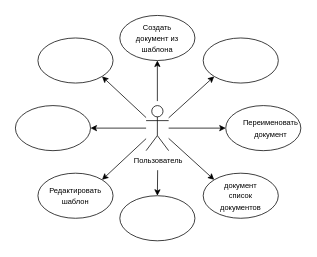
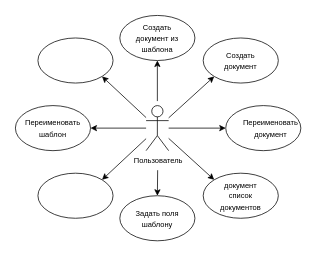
  <mxCell id="0" />
  <mxCell id="1" parent="0" />
  <mxCell id="2" value="" style="shape=umlActor;verticalLabelPosition=bottom;verticalAlign=top;html=1;outlineConnect=0;" parent="1" vertex="1"><mxGeometry x="194" y="140" width="30" height="60" as="geometry" /></mxCell>
  <mxCell id="3" value="" style="ellipse;whiteSpace=wrap;html=1;" parent="1" vertex="1"><mxGeometry x="50" y="230" width="100" height="60" as="geometry" /></mxCell>
- <mxCell id="4" value="&lt;font style=&quot;font-size: 10px;&quot;&gt;Редактировать шаблон&lt;br&gt;&lt;/font&gt;" style="text;html=1;align=center;verticalAlign=middle;whiteSpace=wrap;rounded=0;" parent="1" vertex="1"><mxGeometry x="70" y="245" width="60" height="30" as="geometry" /></mxCell>
  <mxCell id="5" value="" style="ellipse;whiteSpace=wrap;html=1;" parent="1" vertex="1"><mxGeometry x="159" y="260" width="100" height="60" as="geometry" /></mxCell>
+ <mxCell id="6" value="&lt;font style=&quot;font-size: 10px;&quot;&gt;Задать поля шаблону&lt;br&gt;&lt;/font&gt;" style="text;html=1;align=center;verticalAlign=middle;whiteSpace=wrap;rounded=0;" parent="1" vertex="1"><mxGeometry x="179" y="275" width="60" height="30" as="geometry" /></mxCell>
  <mxCell id="7" value="" style="endArrow=none;html=1;rounded=0;exitX=0.5;exitY=0;exitDx=0;exitDy=0;" parent="1" source="19" target="2" edge="1"><mxGeometry width="50" height="50" relative="1" as="geometry"><mxPoint x="170" y="240" as="sourcePoint" /><mxPoint x="220" y="190" as="targetPoint" /></mxGeometry></mxCell>
  <mxCell id="8" value="" style="ellipse;whiteSpace=wrap;html=1;" parent="1" vertex="1"><mxGeometry x="270" y="230" width="100" height="60" as="geometry" /></mxCell>
  <mxCell id="9" value="&lt;font style=&quot;font-size: 10px;&quot;&gt;документ список документов&lt;br&gt;&lt;/font&gt;" style="text;html=1;align=center;verticalAlign=middle;whiteSpace=wrap;rounded=0;" parent="1" vertex="1"><mxGeometry x="290" y="245" width="60" height="30" as="geometry" /></mxCell>
  <mxCell id="10" value="" style="ellipse;whiteSpace=wrap;html=1;" parent="1" vertex="1"><mxGeometry x="300" y="140" width="100" height="60" as="geometry" /></mxCell>
  <mxCell id="11" value="&lt;font style=&quot;font-size: 10px;&quot;&gt;Переименовать документ&lt;/font&gt;" style="text;html=1;align=center;verticalAlign=middle;whiteSpace=wrap;rounded=0;" parent="1" vertex="1"><mxGeometry x="330" y="155" width="60" height="30" as="geometry" /></mxCell>
  <mxCell id="12" value="" style="ellipse;whiteSpace=wrap;html=1;" parent="1" vertex="1"><mxGeometry x="270" y="50" width="100" height="60" as="geometry" /></mxCell>
+ <mxCell id="13" value="&lt;font style=&quot;font-size: 10px;&quot;&gt;Создать документ&lt;/font&gt;" style="text;html=1;align=center;verticalAlign=middle;whiteSpace=wrap;rounded=0;" parent="1" vertex="1"><mxGeometry x="290" y="65" width="60" height="30" as="geometry" /></mxCell>
  <mxCell id="14" value="" style="ellipse;whiteSpace=wrap;html=1;" parent="1" vertex="1"><mxGeometry x="50" y="50" width="100" height="60" as="geometry" /></mxCell>
  <mxCell id="15" value="" style="ellipse;whiteSpace=wrap;html=1;" parent="1" vertex="1"><mxGeometry x="159" y="20" width="100" height="60" as="geometry" /></mxCell>
  <mxCell id="16" value="&lt;font style=&quot;font-size: 10px;&quot;&gt;Создать документ из шаблона&lt;br&gt;&lt;/font&gt;" style="text;html=1;align=center;verticalAlign=middle;whiteSpace=wrap;rounded=0;" parent="1" vertex="1"><mxGeometry x="179" y="35" width="60" height="30" as="geometry" /></mxCell>
  <mxCell id="17" value="" style="ellipse;whiteSpace=wrap;html=1;" parent="1" vertex="1"><mxGeometry x="20" y="140" width="100" height="60" as="geometry" /></mxCell>
+ <mxCell id="18" value="&lt;font style=&quot;font-size: 10px;&quot;&gt;Переименовать шаблон&lt;/font&gt;" style="text;html=1;align=center;verticalAlign=middle;whiteSpace=wrap;rounded=0;" parent="1" vertex="1"><mxGeometry x="40" y="155" width="60" height="30" as="geometry" /></mxCell>
  <mxCell id="19" value="&lt;font style=&quot;font-size: 10px;&quot;&gt;Пользователь&lt;/font&gt;" style="text;html=1;align=center;verticalAlign=middle;resizable=0;points=[];autosize=1;strokeColor=none;fillColor=none;" parent="1" vertex="1"><mxGeometry x="168" y="200" width="83" height="26" as="geometry" /></mxCell>
  <mxCell id="20" value="" style="endArrow=classic;html=1;rounded=0;entryX=1;entryY=1;entryDx=0;entryDy=0;" parent="1" source="2" target="14" edge="1"><mxGeometry width="50" height="50" relative="1" as="geometry"><mxPoint x="166" y="153" as="sourcePoint" /><mxPoint x="216" y="103" as="targetPoint" /></mxGeometry></mxCell>
  <mxCell id="21" value="" style="endArrow=classic;html=1;rounded=0;entryX=0.5;entryY=1;entryDx=0;entryDy=0;" parent="1" target="15" edge="1"><mxGeometry width="50" height="50" relative="1" as="geometry"><mxPoint x="209" y="134" as="sourcePoint" /><mxPoint x="216" y="103" as="targetPoint" /></mxGeometry></mxCell>
  <mxCell id="22" value="" style="endArrow=classic;html=1;rounded=0;entryX=0;entryY=1;entryDx=0;entryDy=0;" parent="1" source="2" target="12" edge="1"><mxGeometry width="50" height="50" relative="1" as="geometry"><mxPoint x="166" y="153" as="sourcePoint" /><mxPoint x="216" y="103" as="targetPoint" /></mxGeometry></mxCell>
  <mxCell id="23" value="" style="endArrow=classic;html=1;rounded=0;entryX=0;entryY=0.5;entryDx=0;entryDy=0;" parent="1" source="2" target="10" edge="1"><mxGeometry width="50" height="50" relative="1" as="geometry"><mxPoint x="166" y="153" as="sourcePoint" /><mxPoint x="216" y="103" as="targetPoint" /></mxGeometry></mxCell>
  <mxCell id="24" value="" style="endArrow=classic;html=1;rounded=0;entryX=0;entryY=0;entryDx=0;entryDy=0;" parent="1" source="2" target="8" edge="1"><mxGeometry width="50" height="50" relative="1" as="geometry"><mxPoint x="166" y="223" as="sourcePoint" /><mxPoint x="216" y="173" as="targetPoint" /></mxGeometry></mxCell>
  <mxCell id="25" value="" style="endArrow=classic;html=1;rounded=0;entryX=0.5;entryY=0;entryDx=0;entryDy=0;" parent="1" source="19" target="5" edge="1"><mxGeometry width="50" height="50" relative="1" as="geometry"><mxPoint x="166" y="223" as="sourcePoint" /><mxPoint x="216" y="173" as="targetPoint" /></mxGeometry></mxCell>
  <mxCell id="26" value="" style="endArrow=classic;html=1;rounded=0;entryX=1;entryY=0;entryDx=0;entryDy=0;" parent="1" source="2" target="3" edge="1"><mxGeometry width="50" height="50" relative="1" as="geometry"><mxPoint x="165" y="210" as="sourcePoint" /><mxPoint x="215" y="160" as="targetPoint" /></mxGeometry></mxCell>
  <mxCell id="27" value="" style="endArrow=classic;html=1;rounded=0;entryX=1;entryY=0.5;entryDx=0;entryDy=0;" parent="1" source="2" target="17" edge="1"><mxGeometry width="50" height="50" relative="1" as="geometry"><mxPoint x="105" y="221" as="sourcePoint" /><mxPoint x="155" y="171" as="targetPoint" /></mxGeometry></mxCell>
